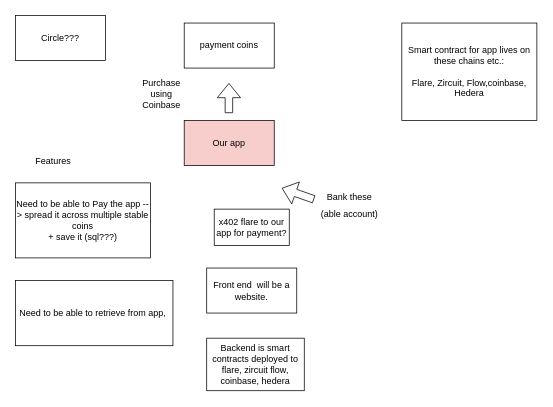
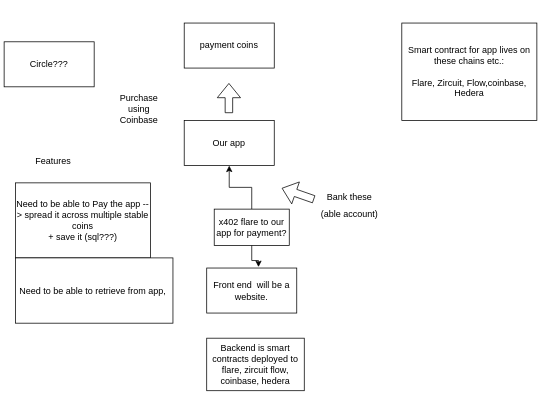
  <mxCell id="0" />
  <mxCell id="1" parent="0" />
- <mxCell id="2" value="&lt;div&gt;Our app&lt;/div&gt;" style="rounded=0;whiteSpace=wrap;html=1;fillColor=#f8cecc;" vertex="1" parent="1"><mxGeometry x="245" y="160" width="120" height="60" as="geometry" /></mxCell>
+ <mxCell id="2" value="&lt;div&gt;Our app&lt;/div&gt;" style="rounded=0;whiteSpace=wrap;html=1;" vertex="1" parent="1"><mxGeometry x="245" y="160" width="120" height="60" as="geometry" /></mxCell>
  <mxCell id="3" value="&lt;div&gt;Bank these&lt;/div&gt;" style="text;html=1;align=center;verticalAlign=middle;resizable=0;points=[];autosize=1;strokeColor=none;fillColor=none;" vertex="1" parent="1"><mxGeometry x="415" y="248" width="100" height="30" as="geometry" /></mxCell>
  <mxCell id="4" value="" style="shape=flexArrow;endArrow=classic;html=1;rounded=0;exitX=0.03;exitY=0.567;exitDx=0;exitDy=0;exitPerimeter=0;" edge="1" parent="1" source="3"><mxGeometry width="50" height="50" relative="1" as="geometry"><mxPoint x="405" y="320" as="sourcePoint" /><mxPoint x="375" y="250" as="targetPoint" /></mxGeometry></mxCell>
  <mxCell id="5" value="" style="shape=flexArrow;endArrow=classic;html=1;rounded=0;" edge="1" parent="1"><mxGeometry width="50" height="50" relative="1" as="geometry"><mxPoint x="304.58" y="150" as="sourcePoint" /><mxPoint x="304.58" y="110" as="targetPoint" /></mxGeometry></mxCell>
  <mxCell id="6" value="&lt;div&gt;payment coins&lt;/div&gt;" style="rounded=0;whiteSpace=wrap;html=1;" vertex="1" parent="1"><mxGeometry x="245" y="30" width="120" height="60" as="geometry" /></mxCell>
  <mxCell id="7" value="&lt;div&gt;Smart contract for app lives on these chains etc.:&lt;/div&gt;&lt;div&gt;&lt;br&gt;&lt;/div&gt;&lt;div&gt;Flare, Zircuit, Flow,coinbase, Hedera&lt;/div&gt;" style="rounded=0;whiteSpace=wrap;html=1;" vertex="1" parent="1"><mxGeometry x="535" y="30" width="180" height="130" as="geometry" /></mxCell>
+ <mxCell id="8" style="edgeStyle=orthogonalEdgeStyle;rounded=0;orthogonalLoop=1;jettySize=auto;html=1;" edge="1" parent="1" source="9" target="2"><mxGeometry relative="1" as="geometry" /></mxCell>
  <mxCell id="9" value="x402 flare to our app for payment?" style="rounded=0;whiteSpace=wrap;html=1;" vertex="1" parent="1"><mxGeometry x="285" y="278" width="100" height="48.5" as="geometry" /></mxCell>
  <mxCell id="10" value="&lt;div&gt;Need to be able to Pay the app --&amp;gt; spread it across multiple stable coins&lt;/div&gt;&lt;div&gt;+ save it (sql???)&lt;/div&gt;" style="rounded=0;whiteSpace=wrap;html=1;" vertex="1" parent="1"><mxGeometry x="20" y="243" width="180" height="100" as="geometry" /></mxCell>
- <mxCell id="11" value="Need to be able to retrieve from app,&amp;nbsp;" style="rounded=0;whiteSpace=wrap;html=1;" vertex="1" parent="1"><mxGeometry x="20" y="373" width="210" height="87" as="geometry" /></mxCell>
+ <mxCell id="11" value="Need to be able to retrieve from app,&amp;nbsp;" style="rounded=0;whiteSpace=wrap;html=1;" vertex="1" parent="1"><mxGeometry x="20" y="343" width="210" height="87" as="geometry" /></mxCell>
  <mxCell id="12" value="Front end&amp;nbsp; will be a website." style="rounded=0;whiteSpace=wrap;html=1;" vertex="1" parent="1"><mxGeometry x="275" y="356.5" width="120" height="60" as="geometry" /></mxCell>
  <mxCell id="13" value="Backend is smart contracts deployed to flare, zircuit flow, coinbase, hedera" style="rounded=0;whiteSpace=wrap;html=1;" vertex="1" parent="1"><mxGeometry x="275" y="450" width="130" height="70" as="geometry" /></mxCell>
  <mxCell id="14" value="&lt;div&gt;(able account)&lt;/div&gt;" style="text;html=1;align=center;verticalAlign=middle;resizable=0;points=[];autosize=1;strokeColor=none;fillColor=none;" vertex="1" parent="1"><mxGeometry x="415" y="270" width="100" height="30" as="geometry" /></mxCell>
  <mxCell id="15" value="&lt;div&gt;Features&lt;/div&gt;" style="text;html=1;align=center;verticalAlign=middle;resizable=0;points=[];autosize=1;strokeColor=none;fillColor=none;" vertex="1" parent="1"><mxGeometry x="35" y="200" width="70" height="30" as="geometry" /></mxCell>
- <mxCell id="17" value="Purchase using Coinbase" style="text;html=1;align=center;verticalAlign=middle;whiteSpace=wrap;rounded=0;" vertex="1" parent="1"><mxGeometry x="175" y="100" width="80" height="50" as="geometry" /></mxCell>
- <mxCell id="18" value="Circle???" style="rounded=0;whiteSpace=wrap;html=1;" vertex="1" parent="1"><mxGeometry x="20" y="20" width="120" height="60" as="geometry" /></mxCell>
+ <mxCell id="16" style="edgeStyle=orthogonalEdgeStyle;rounded=0;orthogonalLoop=1;jettySize=auto;html=1;entryX=0.575;entryY=-0.022;entryDx=0;entryDy=0;entryPerimeter=0;" edge="1" parent="1" source="9" target="12"><mxGeometry relative="1" as="geometry" /></mxCell>
+ <mxCell id="17" value="Purchase using Coinbase" style="text;html=1;align=center;verticalAlign=middle;whiteSpace=wrap;rounded=0;" vertex="1" parent="1"><mxGeometry x="145" y="120" width="80" height="50" as="geometry" /></mxCell>
+ <mxCell id="18" value="Circle???" style="rounded=0;whiteSpace=wrap;html=1;" vertex="1" parent="1"><mxGeometry x="5" y="55" width="120" height="60" as="geometry" /></mxCell>
